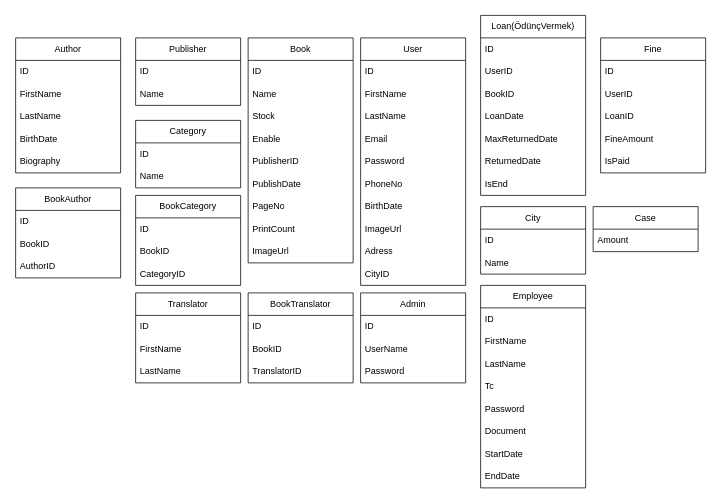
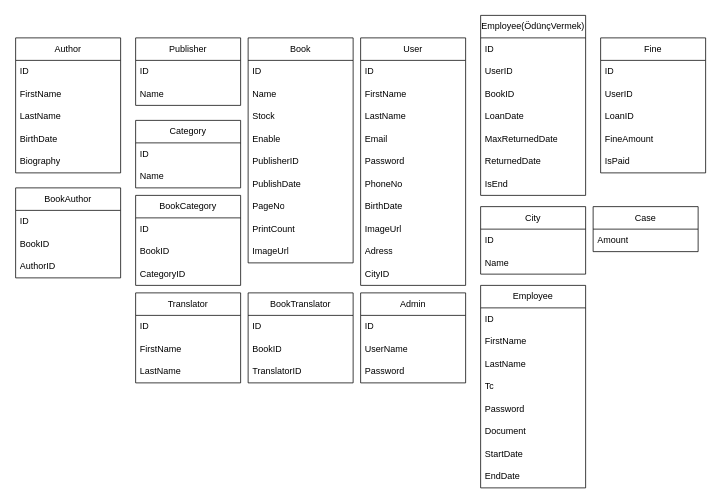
  <mxCell id="0" />
  <mxCell id="1" parent="0" />
  <mxCell id="2" value="Book" style="swimlane;fontStyle=0;childLayout=stackLayout;horizontal=1;startSize=30;horizontalStack=0;resizeParent=1;resizeParentMax=0;resizeLast=0;collapsible=1;marginBottom=0;whiteSpace=wrap;html=1;" parent="1" vertex="1"><mxGeometry x="330" y="50" width="140" height="300" as="geometry" /></mxCell>
  <mxCell id="3" value="ID" style="text;strokeColor=none;fillColor=none;align=left;verticalAlign=middle;spacingLeft=4;spacingRight=4;overflow=hidden;points=[[0,0.5],[1,0.5]];portConstraint=eastwest;rotatable=0;whiteSpace=wrap;html=1;" parent="2" vertex="1"><mxGeometry y="30" width="140" height="30" as="geometry" /></mxCell>
  <mxCell id="4" value="Name" style="text;strokeColor=none;fillColor=none;align=left;verticalAlign=middle;spacingLeft=4;spacingRight=4;overflow=hidden;points=[[0,0.5],[1,0.5]];portConstraint=eastwest;rotatable=0;whiteSpace=wrap;html=1;" parent="2" vertex="1"><mxGeometry y="60" width="140" height="30" as="geometry" /></mxCell>
  <mxCell id="5" value="Stock" style="text;strokeColor=none;fillColor=none;align=left;verticalAlign=middle;spacingLeft=4;spacingRight=4;overflow=hidden;points=[[0,0.5],[1,0.5]];portConstraint=eastwest;rotatable=0;whiteSpace=wrap;html=1;" parent="2" vertex="1"><mxGeometry y="90" width="140" height="30" as="geometry" /></mxCell>
  <mxCell id="6" value="Enable" style="text;strokeColor=none;fillColor=none;align=left;verticalAlign=middle;spacingLeft=4;spacingRight=4;overflow=hidden;points=[[0,0.5],[1,0.5]];portConstraint=eastwest;rotatable=0;whiteSpace=wrap;html=1;" parent="2" vertex="1"><mxGeometry y="120" width="140" height="30" as="geometry" /></mxCell>
  <mxCell id="7" value="PublisherID" style="text;strokeColor=none;fillColor=none;align=left;verticalAlign=middle;spacingLeft=4;spacingRight=4;overflow=hidden;points=[[0,0.5],[1,0.5]];portConstraint=eastwest;rotatable=0;whiteSpace=wrap;html=1;" parent="2" vertex="1"><mxGeometry y="150" width="140" height="30" as="geometry" /></mxCell>
  <mxCell id="8" value="PublishDate" style="text;strokeColor=none;fillColor=none;align=left;verticalAlign=middle;spacingLeft=4;spacingRight=4;overflow=hidden;points=[[0,0.5],[1,0.5]];portConstraint=eastwest;rotatable=0;whiteSpace=wrap;html=1;" parent="2" vertex="1"><mxGeometry y="180" width="140" height="30" as="geometry" /></mxCell>
  <mxCell id="9" value="PageNo" style="text;strokeColor=none;fillColor=none;align=left;verticalAlign=middle;spacingLeft=4;spacingRight=4;overflow=hidden;points=[[0,0.5],[1,0.5]];portConstraint=eastwest;rotatable=0;whiteSpace=wrap;html=1;" parent="2" vertex="1"><mxGeometry y="210" width="140" height="30" as="geometry" /></mxCell>
  <mxCell id="10" value="PrintCount" style="text;strokeColor=none;fillColor=none;align=left;verticalAlign=middle;spacingLeft=4;spacingRight=4;overflow=hidden;points=[[0,0.5],[1,0.5]];portConstraint=eastwest;rotatable=0;whiteSpace=wrap;html=1;" parent="2" vertex="1"><mxGeometry y="240" width="140" height="30" as="geometry" /></mxCell>
  <mxCell id="11" value="ImageUrl" style="text;strokeColor=none;fillColor=none;align=left;verticalAlign=middle;spacingLeft=4;spacingRight=4;overflow=hidden;points=[[0,0.5],[1,0.5]];portConstraint=eastwest;rotatable=0;whiteSpace=wrap;html=1;" parent="2" vertex="1"><mxGeometry y="270" width="140" height="30" as="geometry" /></mxCell>
  <mxCell id="12" value="User" style="swimlane;fontStyle=0;childLayout=stackLayout;horizontal=1;startSize=30;horizontalStack=0;resizeParent=1;resizeParentMax=0;resizeLast=0;collapsible=1;marginBottom=0;whiteSpace=wrap;html=1;" parent="1" vertex="1"><mxGeometry x="480" y="50" width="140" height="330" as="geometry" /></mxCell>
  <mxCell id="13" value="ID" style="text;strokeColor=none;fillColor=none;align=left;verticalAlign=middle;spacingLeft=4;spacingRight=4;overflow=hidden;points=[[0,0.5],[1,0.5]];portConstraint=eastwest;rotatable=0;whiteSpace=wrap;html=1;" parent="12" vertex="1"><mxGeometry y="30" width="140" height="30" as="geometry" /></mxCell>
  <mxCell id="14" value="FirstName" style="text;strokeColor=none;fillColor=none;align=left;verticalAlign=middle;spacingLeft=4;spacingRight=4;overflow=hidden;points=[[0,0.5],[1,0.5]];portConstraint=eastwest;rotatable=0;whiteSpace=wrap;html=1;" parent="12" vertex="1"><mxGeometry y="60" width="140" height="30" as="geometry" /></mxCell>
  <mxCell id="15" value="LastName" style="text;strokeColor=none;fillColor=none;align=left;verticalAlign=middle;spacingLeft=4;spacingRight=4;overflow=hidden;points=[[0,0.5],[1,0.5]];portConstraint=eastwest;rotatable=0;whiteSpace=wrap;html=1;" parent="12" vertex="1"><mxGeometry y="90" width="140" height="30" as="geometry" /></mxCell>
  <mxCell id="16" value="Email" style="text;strokeColor=none;fillColor=none;align=left;verticalAlign=middle;spacingLeft=4;spacingRight=4;overflow=hidden;points=[[0,0.5],[1,0.5]];portConstraint=eastwest;rotatable=0;whiteSpace=wrap;html=1;" parent="12" vertex="1"><mxGeometry y="120" width="140" height="30" as="geometry" /></mxCell>
  <mxCell id="17" value="Password" style="text;strokeColor=none;fillColor=none;align=left;verticalAlign=middle;spacingLeft=4;spacingRight=4;overflow=hidden;points=[[0,0.5],[1,0.5]];portConstraint=eastwest;rotatable=0;whiteSpace=wrap;html=1;" parent="12" vertex="1"><mxGeometry y="150" width="140" height="30" as="geometry" /></mxCell>
  <mxCell id="18" value="PhoneNo" style="text;strokeColor=none;fillColor=none;align=left;verticalAlign=middle;spacingLeft=4;spacingRight=4;overflow=hidden;points=[[0,0.5],[1,0.5]];portConstraint=eastwest;rotatable=0;whiteSpace=wrap;html=1;" parent="12" vertex="1"><mxGeometry y="180" width="140" height="30" as="geometry" /></mxCell>
  <mxCell id="19" value="BirthDate" style="text;strokeColor=none;fillColor=none;align=left;verticalAlign=middle;spacingLeft=4;spacingRight=4;overflow=hidden;points=[[0,0.5],[1,0.5]];portConstraint=eastwest;rotatable=0;whiteSpace=wrap;html=1;" parent="12" vertex="1"><mxGeometry y="210" width="140" height="30" as="geometry" /></mxCell>
  <mxCell id="20" value="ImageUrl" style="text;strokeColor=none;fillColor=none;align=left;verticalAlign=middle;spacingLeft=4;spacingRight=4;overflow=hidden;points=[[0,0.5],[1,0.5]];portConstraint=eastwest;rotatable=0;whiteSpace=wrap;html=1;" parent="12" vertex="1"><mxGeometry y="240" width="140" height="30" as="geometry" /></mxCell>
  <mxCell id="21" value="Adress" style="text;strokeColor=none;fillColor=none;align=left;verticalAlign=middle;spacingLeft=4;spacingRight=4;overflow=hidden;points=[[0,0.5],[1,0.5]];portConstraint=eastwest;rotatable=0;whiteSpace=wrap;html=1;" parent="12" vertex="1"><mxGeometry y="270" width="140" height="30" as="geometry" /></mxCell>
  <mxCell id="22" value="CityID" style="text;strokeColor=none;fillColor=none;align=left;verticalAlign=middle;spacingLeft=4;spacingRight=4;overflow=hidden;points=[[0,0.5],[1,0.5]];portConstraint=eastwest;rotatable=0;whiteSpace=wrap;html=1;" parent="12" vertex="1"><mxGeometry y="300" width="140" height="30" as="geometry" /></mxCell>
  <mxCell id="23" value="Author" style="swimlane;fontStyle=0;childLayout=stackLayout;horizontal=1;startSize=30;horizontalStack=0;resizeParent=1;resizeParentMax=0;resizeLast=0;collapsible=1;marginBottom=0;whiteSpace=wrap;html=1;" parent="1" vertex="1"><mxGeometry x="20" y="50" width="140" height="180" as="geometry" /></mxCell>
  <mxCell id="24" value="ID" style="text;strokeColor=none;fillColor=none;align=left;verticalAlign=middle;spacingLeft=4;spacingRight=4;overflow=hidden;points=[[0,0.5],[1,0.5]];portConstraint=eastwest;rotatable=0;whiteSpace=wrap;html=1;" parent="23" vertex="1"><mxGeometry y="30" width="140" height="30" as="geometry" /></mxCell>
  <mxCell id="25" value="FirstName" style="text;strokeColor=none;fillColor=none;align=left;verticalAlign=middle;spacingLeft=4;spacingRight=4;overflow=hidden;points=[[0,0.5],[1,0.5]];portConstraint=eastwest;rotatable=0;whiteSpace=wrap;html=1;" parent="23" vertex="1"><mxGeometry y="60" width="140" height="30" as="geometry" /></mxCell>
  <mxCell id="26" value="LastName" style="text;strokeColor=none;fillColor=none;align=left;verticalAlign=middle;spacingLeft=4;spacingRight=4;overflow=hidden;points=[[0,0.5],[1,0.5]];portConstraint=eastwest;rotatable=0;whiteSpace=wrap;html=1;" parent="23" vertex="1"><mxGeometry y="90" width="140" height="30" as="geometry" /></mxCell>
  <mxCell id="27" value="BirthDate" style="text;strokeColor=none;fillColor=none;align=left;verticalAlign=middle;spacingLeft=4;spacingRight=4;overflow=hidden;points=[[0,0.5],[1,0.5]];portConstraint=eastwest;rotatable=0;whiteSpace=wrap;html=1;" parent="23" vertex="1"><mxGeometry y="120" width="140" height="30" as="geometry" /></mxCell>
  <mxCell id="28" value="Biography" style="text;strokeColor=none;fillColor=none;align=left;verticalAlign=middle;spacingLeft=4;spacingRight=4;overflow=hidden;points=[[0,0.5],[1,0.5]];portConstraint=eastwest;rotatable=0;whiteSpace=wrap;html=1;" parent="23" vertex="1"><mxGeometry y="150" width="140" height="30" as="geometry" /></mxCell>
  <mxCell id="29" value="Category" style="swimlane;fontStyle=0;childLayout=stackLayout;horizontal=1;startSize=30;horizontalStack=0;resizeParent=1;resizeParentMax=0;resizeLast=0;collapsible=1;marginBottom=0;whiteSpace=wrap;html=1;" parent="1" vertex="1"><mxGeometry x="180" y="160" width="140" height="90" as="geometry" /></mxCell>
  <mxCell id="30" value="ID" style="text;strokeColor=none;fillColor=none;align=left;verticalAlign=middle;spacingLeft=4;spacingRight=4;overflow=hidden;points=[[0,0.5],[1,0.5]];portConstraint=eastwest;rotatable=0;whiteSpace=wrap;html=1;" parent="29" vertex="1"><mxGeometry y="30" width="140" height="30" as="geometry" /></mxCell>
  <mxCell id="31" value="Name" style="text;strokeColor=none;fillColor=none;align=left;verticalAlign=middle;spacingLeft=4;spacingRight=4;overflow=hidden;points=[[0,0.5],[1,0.5]];portConstraint=eastwest;rotatable=0;whiteSpace=wrap;html=1;" parent="29" vertex="1"><mxGeometry y="60" width="140" height="30" as="geometry" /></mxCell>
  <mxCell id="32" value="BookCategory" style="swimlane;fontStyle=0;childLayout=stackLayout;horizontal=1;startSize=30;horizontalStack=0;resizeParent=1;resizeParentMax=0;resizeLast=0;collapsible=1;marginBottom=0;whiteSpace=wrap;html=1;" parent="1" vertex="1"><mxGeometry x="180" y="260" width="140" height="120" as="geometry" /></mxCell>
  <mxCell id="33" value="ID" style="text;strokeColor=none;fillColor=none;align=left;verticalAlign=middle;spacingLeft=4;spacingRight=4;overflow=hidden;points=[[0,0.5],[1,0.5]];portConstraint=eastwest;rotatable=0;whiteSpace=wrap;html=1;" parent="32" vertex="1"><mxGeometry y="30" width="140" height="30" as="geometry" /></mxCell>
  <mxCell id="34" value="BookID" style="text;strokeColor=none;fillColor=none;align=left;verticalAlign=middle;spacingLeft=4;spacingRight=4;overflow=hidden;points=[[0,0.5],[1,0.5]];portConstraint=eastwest;rotatable=0;whiteSpace=wrap;html=1;" parent="32" vertex="1"><mxGeometry y="60" width="140" height="30" as="geometry" /></mxCell>
  <mxCell id="35" value="CategoryID" style="text;strokeColor=none;fillColor=none;align=left;verticalAlign=middle;spacingLeft=4;spacingRight=4;overflow=hidden;points=[[0,0.5],[1,0.5]];portConstraint=eastwest;rotatable=0;whiteSpace=wrap;html=1;" parent="32" vertex="1"><mxGeometry y="90" width="140" height="30" as="geometry" /></mxCell>
  <mxCell id="36" value="BookAuthor" style="swimlane;fontStyle=0;childLayout=stackLayout;horizontal=1;startSize=30;horizontalStack=0;resizeParent=1;resizeParentMax=0;resizeLast=0;collapsible=1;marginBottom=0;whiteSpace=wrap;html=1;" parent="1" vertex="1"><mxGeometry x="20" y="250" width="140" height="120" as="geometry" /></mxCell>
  <mxCell id="37" value="ID" style="text;strokeColor=none;fillColor=none;align=left;verticalAlign=middle;spacingLeft=4;spacingRight=4;overflow=hidden;points=[[0,0.5],[1,0.5]];portConstraint=eastwest;rotatable=0;whiteSpace=wrap;html=1;" parent="36" vertex="1"><mxGeometry y="30" width="140" height="30" as="geometry" /></mxCell>
  <mxCell id="38" value="BookID" style="text;strokeColor=none;fillColor=none;align=left;verticalAlign=middle;spacingLeft=4;spacingRight=4;overflow=hidden;points=[[0,0.5],[1,0.5]];portConstraint=eastwest;rotatable=0;whiteSpace=wrap;html=1;" parent="36" vertex="1"><mxGeometry y="60" width="140" height="30" as="geometry" /></mxCell>
  <mxCell id="39" value="AuthorID" style="text;strokeColor=none;fillColor=none;align=left;verticalAlign=middle;spacingLeft=4;spacingRight=4;overflow=hidden;points=[[0,0.5],[1,0.5]];portConstraint=eastwest;rotatable=0;whiteSpace=wrap;html=1;" parent="36" vertex="1"><mxGeometry y="90" width="140" height="30" as="geometry" /></mxCell>
  <mxCell id="40" value="Publisher" style="swimlane;fontStyle=0;childLayout=stackLayout;horizontal=1;startSize=30;horizontalStack=0;resizeParent=1;resizeParentMax=0;resizeLast=0;collapsible=1;marginBottom=0;whiteSpace=wrap;html=1;" parent="1" vertex="1"><mxGeometry x="180" y="50" width="140" height="90" as="geometry" /></mxCell>
  <mxCell id="41" value="ID" style="text;strokeColor=none;fillColor=none;align=left;verticalAlign=middle;spacingLeft=4;spacingRight=4;overflow=hidden;points=[[0,0.5],[1,0.5]];portConstraint=eastwest;rotatable=0;whiteSpace=wrap;html=1;" parent="40" vertex="1"><mxGeometry y="30" width="140" height="30" as="geometry" /></mxCell>
  <mxCell id="42" value="Name" style="text;strokeColor=none;fillColor=none;align=left;verticalAlign=middle;spacingLeft=4;spacingRight=4;overflow=hidden;points=[[0,0.5],[1,0.5]];portConstraint=eastwest;rotatable=0;whiteSpace=wrap;html=1;" parent="40" vertex="1"><mxGeometry y="60" width="140" height="30" as="geometry" /></mxCell>
  <mxCell id="43" value="Fine" style="swimlane;fontStyle=0;childLayout=stackLayout;horizontal=1;startSize=30;horizontalStack=0;resizeParent=1;resizeParentMax=0;resizeLast=0;collapsible=1;marginBottom=0;whiteSpace=wrap;html=1;" parent="1" vertex="1"><mxGeometry x="800" y="50" width="140" height="180" as="geometry" /></mxCell>
  <mxCell id="44" value="ID" style="text;strokeColor=none;fillColor=none;align=left;verticalAlign=middle;spacingLeft=4;spacingRight=4;overflow=hidden;points=[[0,0.5],[1,0.5]];portConstraint=eastwest;rotatable=0;whiteSpace=wrap;html=1;" parent="43" vertex="1"><mxGeometry y="30" width="140" height="30" as="geometry" /></mxCell>
  <mxCell id="45" value="UserID" style="text;strokeColor=none;fillColor=none;align=left;verticalAlign=middle;spacingLeft=4;spacingRight=4;overflow=hidden;points=[[0,0.5],[1,0.5]];portConstraint=eastwest;rotatable=0;whiteSpace=wrap;html=1;" parent="43" vertex="1"><mxGeometry y="60" width="140" height="30" as="geometry" /></mxCell>
  <mxCell id="46" value="LoanID" style="text;strokeColor=none;fillColor=none;align=left;verticalAlign=middle;spacingLeft=4;spacingRight=4;overflow=hidden;points=[[0,0.5],[1,0.5]];portConstraint=eastwest;rotatable=0;whiteSpace=wrap;html=1;" parent="43" vertex="1"><mxGeometry y="90" width="140" height="30" as="geometry" /></mxCell>
  <mxCell id="47" value="FineAmount" style="text;strokeColor=none;fillColor=none;align=left;verticalAlign=middle;spacingLeft=4;spacingRight=4;overflow=hidden;points=[[0,0.5],[1,0.5]];portConstraint=eastwest;rotatable=0;whiteSpace=wrap;html=1;" parent="43" vertex="1"><mxGeometry y="120" width="140" height="30" as="geometry" /></mxCell>
  <mxCell id="48" value="IsPaid" style="text;strokeColor=none;fillColor=none;align=left;verticalAlign=middle;spacingLeft=4;spacingRight=4;overflow=hidden;points=[[0,0.5],[1,0.5]];portConstraint=eastwest;rotatable=0;whiteSpace=wrap;html=1;" parent="43" vertex="1"><mxGeometry y="150" width="140" height="30" as="geometry" /></mxCell>
- <mxCell id="49" value="Loan(ÖdünçVermek)" style="swimlane;fontStyle=0;childLayout=stackLayout;horizontal=1;startSize=30;horizontalStack=0;resizeParent=1;resizeParentMax=0;resizeLast=0;collapsible=1;marginBottom=0;whiteSpace=wrap;html=1;" parent="1" vertex="1"><mxGeometry x="640" y="20" width="140" height="240" as="geometry" /></mxCell>
+ <mxCell id="49" value="Employee(ÖdünçVermek)" style="swimlane;fontStyle=0;childLayout=stackLayout;horizontal=1;startSize=30;horizontalStack=0;resizeParent=1;resizeParentMax=0;resizeLast=0;collapsible=1;marginBottom=0;whiteSpace=wrap;html=1;" parent="1" vertex="1"><mxGeometry x="640" y="20" width="140" height="240" as="geometry" /></mxCell>
  <mxCell id="50" value="ID" style="text;strokeColor=none;fillColor=none;align=left;verticalAlign=middle;spacingLeft=4;spacingRight=4;overflow=hidden;points=[[0,0.5],[1,0.5]];portConstraint=eastwest;rotatable=0;whiteSpace=wrap;html=1;" parent="49" vertex="1"><mxGeometry y="30" width="140" height="30" as="geometry" /></mxCell>
  <mxCell id="51" value="UserID" style="text;strokeColor=none;fillColor=none;align=left;verticalAlign=middle;spacingLeft=4;spacingRight=4;overflow=hidden;points=[[0,0.5],[1,0.5]];portConstraint=eastwest;rotatable=0;whiteSpace=wrap;html=1;" parent="49" vertex="1"><mxGeometry y="60" width="140" height="30" as="geometry" /></mxCell>
  <mxCell id="52" value="BookID" style="text;strokeColor=none;fillColor=none;align=left;verticalAlign=middle;spacingLeft=4;spacingRight=4;overflow=hidden;points=[[0,0.5],[1,0.5]];portConstraint=eastwest;rotatable=0;whiteSpace=wrap;html=1;" parent="49" vertex="1"><mxGeometry y="90" width="140" height="30" as="geometry" /></mxCell>
  <mxCell id="53" value="LoanDate" style="text;strokeColor=none;fillColor=none;align=left;verticalAlign=middle;spacingLeft=4;spacingRight=4;overflow=hidden;points=[[0,0.5],[1,0.5]];portConstraint=eastwest;rotatable=0;whiteSpace=wrap;html=1;" parent="49" vertex="1"><mxGeometry y="120" width="140" height="30" as="geometry" /></mxCell>
  <mxCell id="54" value="MaxReturnedDate" style="text;strokeColor=none;fillColor=none;align=left;verticalAlign=middle;spacingLeft=4;spacingRight=4;overflow=hidden;points=[[0,0.5],[1,0.5]];portConstraint=eastwest;rotatable=0;whiteSpace=wrap;html=1;" parent="49" vertex="1"><mxGeometry y="150" width="140" height="30" as="geometry" /></mxCell>
  <mxCell id="55" value="ReturnedDate" style="text;strokeColor=none;fillColor=none;align=left;verticalAlign=middle;spacingLeft=4;spacingRight=4;overflow=hidden;points=[[0,0.5],[1,0.5]];portConstraint=eastwest;rotatable=0;whiteSpace=wrap;html=1;" parent="49" vertex="1"><mxGeometry y="180" width="140" height="30" as="geometry" /></mxCell>
  <mxCell id="56" value="IsEnd" style="text;strokeColor=none;fillColor=none;align=left;verticalAlign=middle;spacingLeft=4;spacingRight=4;overflow=hidden;points=[[0,0.5],[1,0.5]];portConstraint=eastwest;rotatable=0;whiteSpace=wrap;html=1;" parent="49" vertex="1"><mxGeometry y="210" width="140" height="30" as="geometry" /></mxCell>
  <mxCell id="57" value="Employee" style="swimlane;fontStyle=0;childLayout=stackLayout;horizontal=1;startSize=30;horizontalStack=0;resizeParent=1;resizeParentMax=0;resizeLast=0;collapsible=1;marginBottom=0;whiteSpace=wrap;html=1;" parent="1" vertex="1"><mxGeometry x="640" y="380" width="140" height="270" as="geometry" /></mxCell>
  <mxCell id="58" value="ID" style="text;strokeColor=none;fillColor=none;align=left;verticalAlign=middle;spacingLeft=4;spacingRight=4;overflow=hidden;points=[[0,0.5],[1,0.5]];portConstraint=eastwest;rotatable=0;whiteSpace=wrap;html=1;" parent="57" vertex="1"><mxGeometry y="30" width="140" height="30" as="geometry" /></mxCell>
  <mxCell id="59" value="FirstName" style="text;strokeColor=none;fillColor=none;align=left;verticalAlign=middle;spacingLeft=4;spacingRight=4;overflow=hidden;points=[[0,0.5],[1,0.5]];portConstraint=eastwest;rotatable=0;whiteSpace=wrap;html=1;" parent="57" vertex="1"><mxGeometry y="60" width="140" height="30" as="geometry" /></mxCell>
  <mxCell id="60" value="LastName" style="text;strokeColor=none;fillColor=none;align=left;verticalAlign=middle;spacingLeft=4;spacingRight=4;overflow=hidden;points=[[0,0.5],[1,0.5]];portConstraint=eastwest;rotatable=0;whiteSpace=wrap;html=1;" parent="57" vertex="1"><mxGeometry y="90" width="140" height="30" as="geometry" /></mxCell>
  <mxCell id="61" value="Tc" style="text;strokeColor=none;fillColor=none;align=left;verticalAlign=middle;spacingLeft=4;spacingRight=4;overflow=hidden;points=[[0,0.5],[1,0.5]];portConstraint=eastwest;rotatable=0;whiteSpace=wrap;html=1;" parent="57" vertex="1"><mxGeometry y="120" width="140" height="30" as="geometry" /></mxCell>
  <mxCell id="62" value="Password" style="text;strokeColor=none;fillColor=none;align=left;verticalAlign=middle;spacingLeft=4;spacingRight=4;overflow=hidden;points=[[0,0.5],[1,0.5]];portConstraint=eastwest;rotatable=0;whiteSpace=wrap;html=1;" parent="57" vertex="1"><mxGeometry y="150" width="140" height="30" as="geometry" /></mxCell>
  <mxCell id="63" value="Document" style="text;strokeColor=none;fillColor=none;align=left;verticalAlign=middle;spacingLeft=4;spacingRight=4;overflow=hidden;points=[[0,0.5],[1,0.5]];portConstraint=eastwest;rotatable=0;whiteSpace=wrap;html=1;" parent="57" vertex="1"><mxGeometry y="180" width="140" height="30" as="geometry" /></mxCell>
  <mxCell id="64" value="StartDate" style="text;strokeColor=none;fillColor=none;align=left;verticalAlign=middle;spacingLeft=4;spacingRight=4;overflow=hidden;points=[[0,0.5],[1,0.5]];portConstraint=eastwest;rotatable=0;whiteSpace=wrap;html=1;" parent="57" vertex="1"><mxGeometry y="210" width="140" height="30" as="geometry" /></mxCell>
  <mxCell id="65" value="EndDate" style="text;strokeColor=none;fillColor=none;align=left;verticalAlign=middle;spacingLeft=4;spacingRight=4;overflow=hidden;points=[[0,0.5],[1,0.5]];portConstraint=eastwest;rotatable=0;whiteSpace=wrap;html=1;" parent="57" vertex="1"><mxGeometry y="240" width="140" height="30" as="geometry" /></mxCell>
  <mxCell id="66" value="Admin" style="swimlane;fontStyle=0;childLayout=stackLayout;horizontal=1;startSize=30;horizontalStack=0;resizeParent=1;resizeParentMax=0;resizeLast=0;collapsible=1;marginBottom=0;whiteSpace=wrap;html=1;" parent="1" vertex="1"><mxGeometry x="480" y="390" width="140" height="120" as="geometry" /></mxCell>
  <mxCell id="67" value="ID" style="text;strokeColor=none;fillColor=none;align=left;verticalAlign=middle;spacingLeft=4;spacingRight=4;overflow=hidden;points=[[0,0.5],[1,0.5]];portConstraint=eastwest;rotatable=0;whiteSpace=wrap;html=1;" parent="66" vertex="1"><mxGeometry y="30" width="140" height="30" as="geometry" /></mxCell>
  <mxCell id="68" value="UserName" style="text;strokeColor=none;fillColor=none;align=left;verticalAlign=middle;spacingLeft=4;spacingRight=4;overflow=hidden;points=[[0,0.5],[1,0.5]];portConstraint=eastwest;rotatable=0;whiteSpace=wrap;html=1;" parent="66" vertex="1"><mxGeometry y="60" width="140" height="30" as="geometry" /></mxCell>
  <mxCell id="69" value="Password" style="text;strokeColor=none;fillColor=none;align=left;verticalAlign=middle;spacingLeft=4;spacingRight=4;overflow=hidden;points=[[0,0.5],[1,0.5]];portConstraint=eastwest;rotatable=0;whiteSpace=wrap;html=1;" parent="66" vertex="1"><mxGeometry y="90" width="140" height="30" as="geometry" /></mxCell>
  <mxCell id="70" value="City" style="swimlane;fontStyle=0;childLayout=stackLayout;horizontal=1;startSize=30;horizontalStack=0;resizeParent=1;resizeParentMax=0;resizeLast=0;collapsible=1;marginBottom=0;whiteSpace=wrap;html=1;" parent="1" vertex="1"><mxGeometry x="640" y="275" width="140" height="90" as="geometry" /></mxCell>
  <mxCell id="71" value="ID" style="text;strokeColor=none;fillColor=none;align=left;verticalAlign=middle;spacingLeft=4;spacingRight=4;overflow=hidden;points=[[0,0.5],[1,0.5]];portConstraint=eastwest;rotatable=0;whiteSpace=wrap;html=1;" parent="70" vertex="1"><mxGeometry y="30" width="140" height="30" as="geometry" /></mxCell>
  <mxCell id="72" value="Name" style="text;strokeColor=none;fillColor=none;align=left;verticalAlign=middle;spacingLeft=4;spacingRight=4;overflow=hidden;points=[[0,0.5],[1,0.5]];portConstraint=eastwest;rotatable=0;whiteSpace=wrap;html=1;" parent="70" vertex="1"><mxGeometry y="60" width="140" height="30" as="geometry" /></mxCell>
  <mxCell id="73" value="Translator" style="swimlane;fontStyle=0;childLayout=stackLayout;horizontal=1;startSize=30;horizontalStack=0;resizeParent=1;resizeParentMax=0;resizeLast=0;collapsible=1;marginBottom=0;whiteSpace=wrap;html=1;" parent="1" vertex="1"><mxGeometry x="180" y="390" width="140" height="120" as="geometry" /></mxCell>
  <mxCell id="74" value="ID" style="text;strokeColor=none;fillColor=none;align=left;verticalAlign=middle;spacingLeft=4;spacingRight=4;overflow=hidden;points=[[0,0.5],[1,0.5]];portConstraint=eastwest;rotatable=0;whiteSpace=wrap;html=1;" parent="73" vertex="1"><mxGeometry y="30" width="140" height="30" as="geometry" /></mxCell>
  <mxCell id="75" value="FirstName" style="text;strokeColor=none;fillColor=none;align=left;verticalAlign=middle;spacingLeft=4;spacingRight=4;overflow=hidden;points=[[0,0.5],[1,0.5]];portConstraint=eastwest;rotatable=0;whiteSpace=wrap;html=1;" parent="73" vertex="1"><mxGeometry y="60" width="140" height="30" as="geometry" /></mxCell>
  <mxCell id="76" value="LastName" style="text;strokeColor=none;fillColor=none;align=left;verticalAlign=middle;spacingLeft=4;spacingRight=4;overflow=hidden;points=[[0,0.5],[1,0.5]];portConstraint=eastwest;rotatable=0;whiteSpace=wrap;html=1;" parent="73" vertex="1"><mxGeometry y="90" width="140" height="30" as="geometry" /></mxCell>
  <mxCell id="77" value="BookTranslator" style="swimlane;fontStyle=0;childLayout=stackLayout;horizontal=1;startSize=30;horizontalStack=0;resizeParent=1;resizeParentMax=0;resizeLast=0;collapsible=1;marginBottom=0;whiteSpace=wrap;html=1;" parent="1" vertex="1"><mxGeometry x="330" y="390" width="140" height="120" as="geometry" /></mxCell>
  <mxCell id="78" value="ID" style="text;strokeColor=none;fillColor=none;align=left;verticalAlign=middle;spacingLeft=4;spacingRight=4;overflow=hidden;points=[[0,0.5],[1,0.5]];portConstraint=eastwest;rotatable=0;whiteSpace=wrap;html=1;" parent="77" vertex="1"><mxGeometry y="30" width="140" height="30" as="geometry" /></mxCell>
  <mxCell id="79" value="BookID" style="text;strokeColor=none;fillColor=none;align=left;verticalAlign=middle;spacingLeft=4;spacingRight=4;overflow=hidden;points=[[0,0.5],[1,0.5]];portConstraint=eastwest;rotatable=0;whiteSpace=wrap;html=1;" parent="77" vertex="1"><mxGeometry y="60" width="140" height="30" as="geometry" /></mxCell>
  <mxCell id="80" value="TranslatorID" style="text;strokeColor=none;fillColor=none;align=left;verticalAlign=middle;spacingLeft=4;spacingRight=4;overflow=hidden;points=[[0,0.5],[1,0.5]];portConstraint=eastwest;rotatable=0;whiteSpace=wrap;html=1;" parent="77" vertex="1"><mxGeometry y="90" width="140" height="30" as="geometry" /></mxCell>
  <mxCell id="81" value="Case" style="swimlane;fontStyle=0;childLayout=stackLayout;horizontal=1;startSize=30;horizontalStack=0;resizeParent=1;resizeParentMax=0;resizeLast=0;collapsible=1;marginBottom=0;whiteSpace=wrap;html=1;" parent="1" vertex="1"><mxGeometry x="790" y="275" width="140" height="60" as="geometry" /></mxCell>
  <mxCell id="82" value="Amount" style="text;strokeColor=none;fillColor=none;align=left;verticalAlign=middle;spacingLeft=4;spacingRight=4;overflow=hidden;points=[[0,0.5],[1,0.5]];portConstraint=eastwest;rotatable=0;whiteSpace=wrap;html=1;" parent="81" vertex="1"><mxGeometry y="30" width="140" height="30" as="geometry" /></mxCell>
